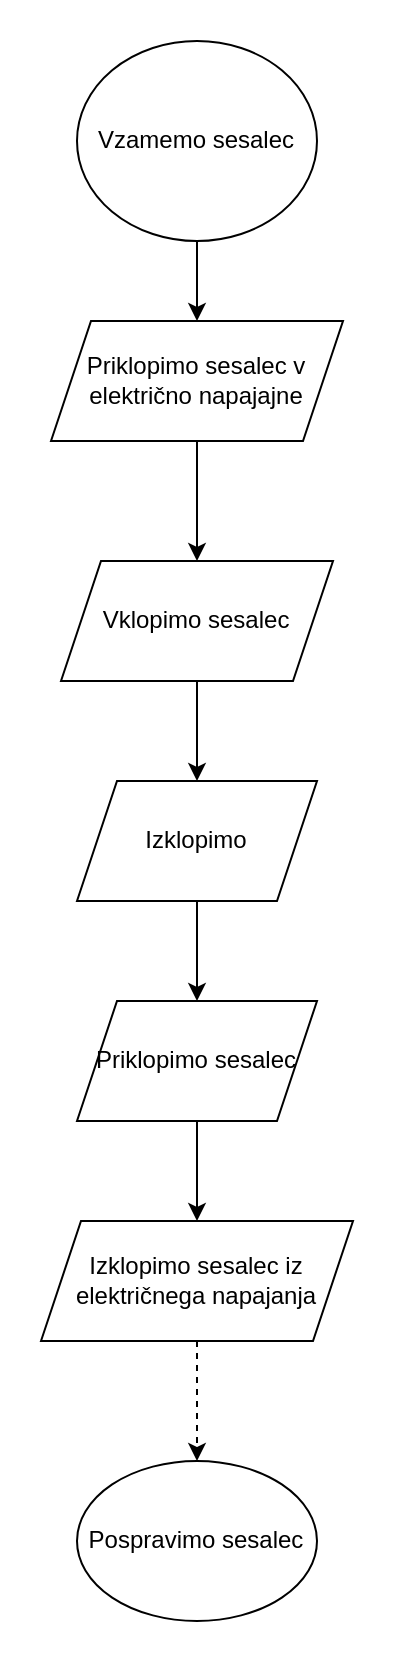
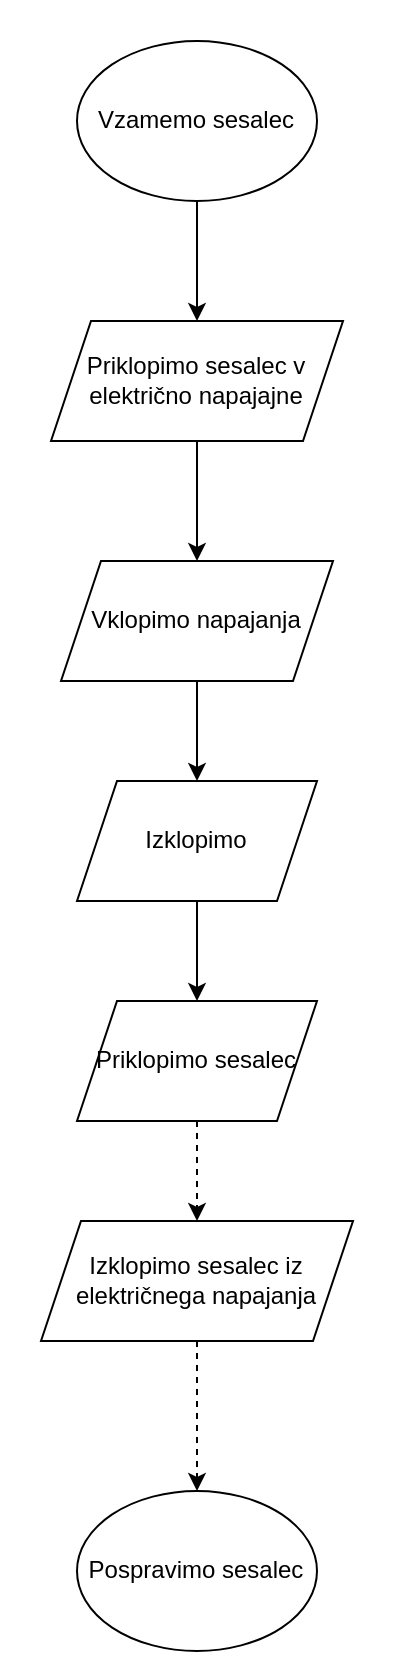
  <mxCell id="0" />
  <mxCell id="1" parent="0" />
- <mxCell id="2" value="Vzamemo sesalec" style="ellipse;whiteSpace=wrap;html=1;" vertex="1" parent="1"><mxGeometry x="38" y="20" width="120" height="100" as="geometry" /></mxCell>
+ <mxCell id="2" value="Vzamemo sesalec" style="ellipse;whiteSpace=wrap;html=1;" vertex="1" parent="1"><mxGeometry x="38" y="20" width="120" height="80" as="geometry" /></mxCell>
  <mxCell id="3" value="" style="endArrow=classic;html=1;rounded=0;exitX=0.5;exitY=1;exitDx=0;exitDy=0;" edge="1" parent="1" source="2"><mxGeometry width="50" height="50" relative="1" as="geometry"><mxPoint x="74" y="450" as="sourcePoint" /><mxPoint x="98" y="160" as="targetPoint" /></mxGeometry></mxCell>
  <mxCell id="4" value="Priklopimo sesalec v električno napajajne" style="shape=parallelogram;perimeter=parallelogramPerimeter;whiteSpace=wrap;html=1;fixedSize=1;" vertex="1" parent="1"><mxGeometry x="25" y="160" width="146" height="60" as="geometry" /></mxCell>
  <mxCell id="5" value="" style="endArrow=classic;html=1;rounded=0;exitX=0.5;exitY=1;exitDx=0;exitDy=0;" edge="1" parent="1" source="4"><mxGeometry width="50" height="50" relative="1" as="geometry"><mxPoint x="74" y="440" as="sourcePoint" /><mxPoint x="98" y="280" as="targetPoint" /></mxGeometry></mxCell>
- <mxCell id="6" value="Vklopimo sesalec" style="shape=parallelogram;perimeter=parallelogramPerimeter;whiteSpace=wrap;html=1;fixedSize=1;" vertex="1" parent="1"><mxGeometry x="30" y="280" width="136" height="60" as="geometry" /></mxCell>
+ <mxCell id="6" value="Vklopimo napajanja" style="shape=parallelogram;perimeter=parallelogramPerimeter;whiteSpace=wrap;html=1;fixedSize=1;" vertex="1" parent="1"><mxGeometry x="30" y="280" width="136" height="60" as="geometry" /></mxCell>
  <mxCell id="7" value="" style="endArrow=classic;html=1;rounded=0;exitX=0.5;exitY=1;exitDx=0;exitDy=0;" edge="1" parent="1" source="6"><mxGeometry width="50" height="50" relative="1" as="geometry"><mxPoint x="74" y="440" as="sourcePoint" /><mxPoint x="98" y="390" as="targetPoint" /></mxGeometry></mxCell>
  <mxCell id="8" value="Izklopimo" style="shape=parallelogram;perimeter=parallelogramPerimeter;whiteSpace=wrap;html=1;fixedSize=1;" vertex="1" parent="1"><mxGeometry x="38" y="390" width="120" height="60" as="geometry" /></mxCell>
  <mxCell id="9" value="" style="endArrow=classic;html=1;rounded=0;exitX=0.5;exitY=1;exitDx=0;exitDy=0;" edge="1" parent="1" source="8" target="10"><mxGeometry width="50" height="50" relative="1" as="geometry"><mxPoint x="74" y="440" as="sourcePoint" /><mxPoint x="94" y="500" as="targetPoint" /></mxGeometry></mxCell>
  <mxCell id="10" value="Priklopimo sesalec" style="shape=parallelogram;perimeter=parallelogramPerimeter;whiteSpace=wrap;html=1;fixedSize=1;" vertex="1" parent="1"><mxGeometry x="38" y="500" width="120" height="60" as="geometry" /></mxCell>
- <mxCell id="11" value="" style="endArrow=classic;html=1;rounded=0;exitX=0.5;exitY=1;exitDx=0;exitDy=0;" edge="1" parent="1" source="10" target="12"><mxGeometry width="50" height="50" relative="1" as="geometry"><mxPoint x="74" y="440" as="sourcePoint" /><mxPoint x="94" y="610" as="targetPoint" /></mxGeometry></mxCell>
+ <mxCell id="11" value="" style="endArrow=classic;html=1;rounded=0;exitX=0.5;exitY=1;exitDx=0;exitDy=0;dashed=1;" edge="1" parent="1" source="10" target="12"><mxGeometry width="50" height="50" relative="1" as="geometry"><mxPoint x="74" y="440" as="sourcePoint" /><mxPoint x="94" y="610" as="targetPoint" /></mxGeometry></mxCell>
  <mxCell id="12" value="Izklopimo sesalec iz električnega napajanja" style="shape=parallelogram;perimeter=parallelogramPerimeter;whiteSpace=wrap;html=1;fixedSize=1;" vertex="1" parent="1"><mxGeometry x="20" y="610" width="156" height="60" as="geometry" /></mxCell>
  <mxCell id="13" value="" style="endArrow=classic;html=1;rounded=0;exitX=0.5;exitY=1;exitDx=0;exitDy=0;entryX=0.5;entryY=0;entryDx=0;entryDy=0;dashed=1;" edge="1" parent="1" source="12" target="14"><mxGeometry width="50" height="50" relative="1" as="geometry"><mxPoint x="74" y="440" as="sourcePoint" /><mxPoint x="98" y="720" as="targetPoint" /></mxGeometry></mxCell>
- <mxCell id="14" value="Pospravimo sesalec" style="ellipse;whiteSpace=wrap;html=1;" vertex="1" parent="1"><mxGeometry x="38" y="730" width="120" height="80" as="geometry" /></mxCell>
+ <mxCell id="14" value="Pospravimo sesalec" style="ellipse;whiteSpace=wrap;html=1;" vertex="1" parent="1"><mxGeometry x="38" y="745" width="120" height="80" as="geometry" /></mxCell>
